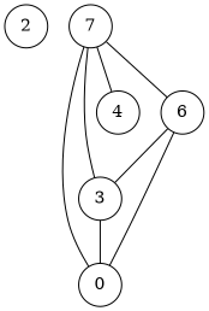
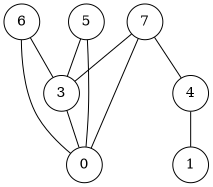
  graph {
    node [shape=circle]
-   2
    3
    0
    4
+   1
+   5
    6
    7
    3 -- 0
+   4 -- 1
+   5 -- 3
+   5 -- 0
    6 -- 3
    6 -- 0
    7 -- 3
    7 -- 0
    7 -- 4
-   7 -- 6
  }
